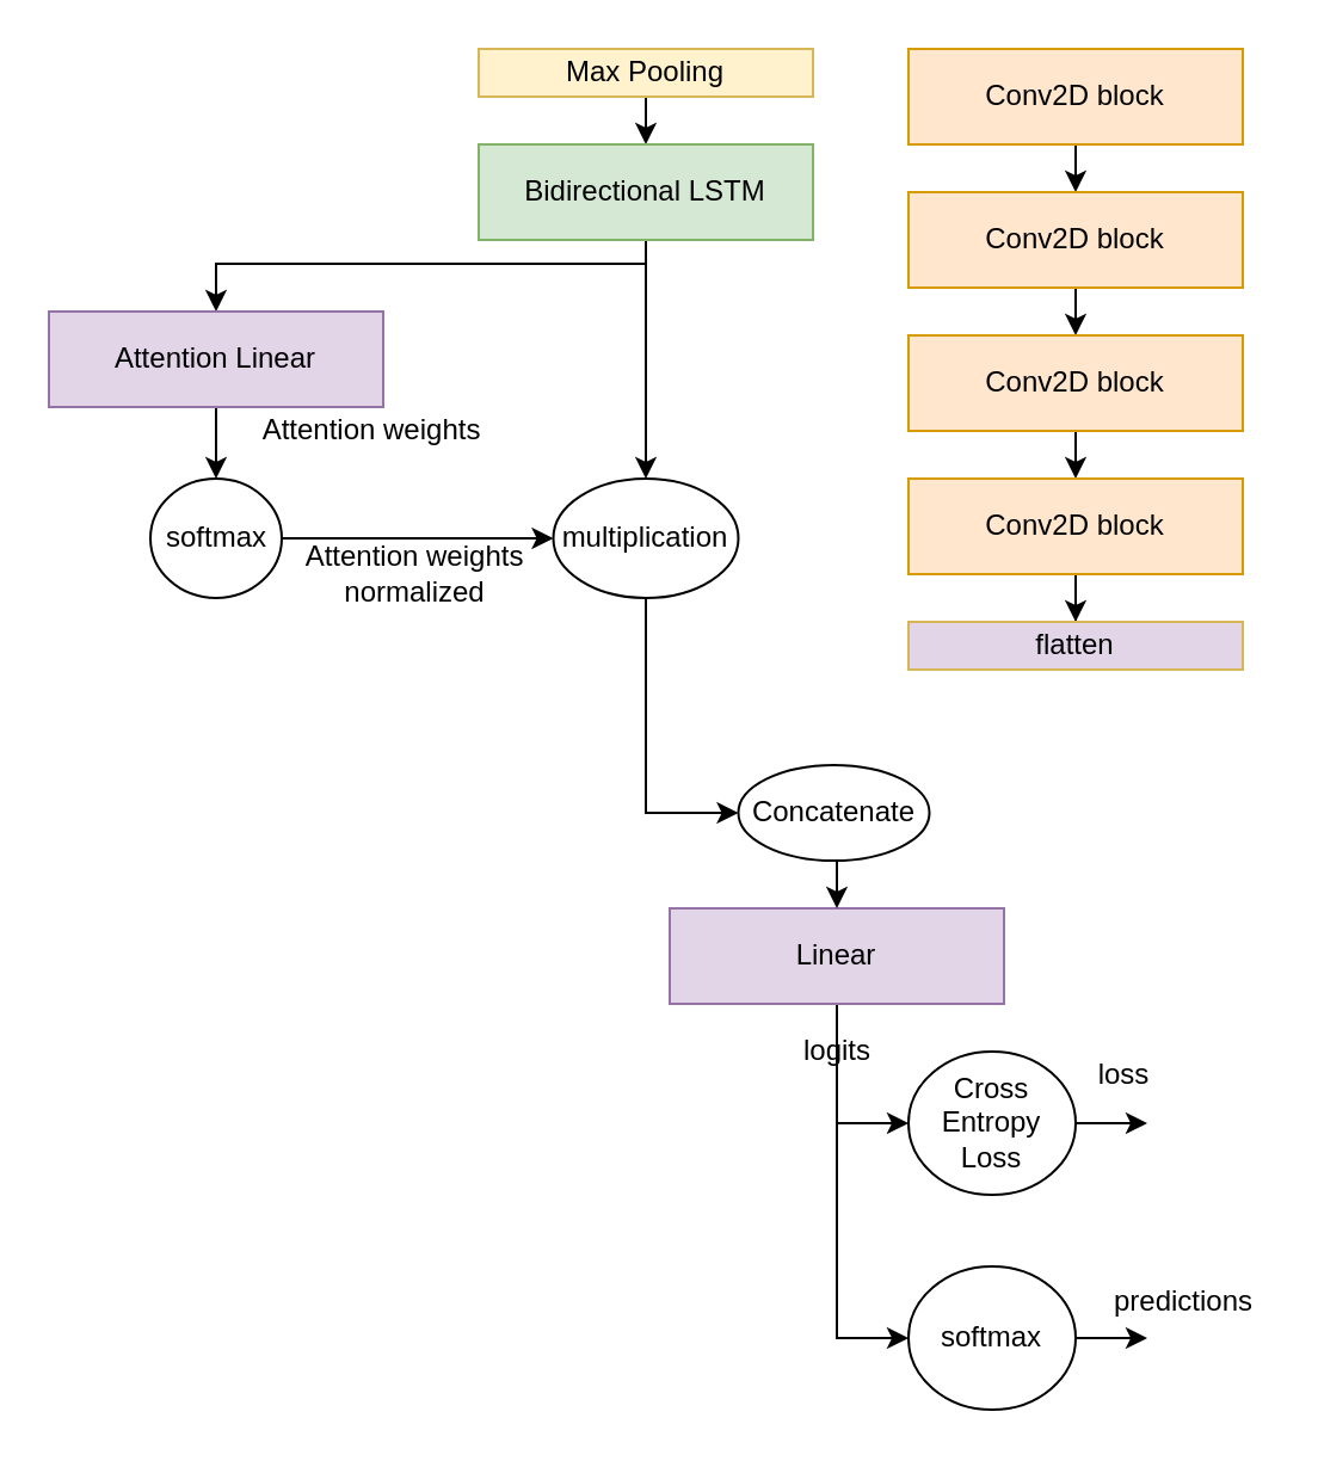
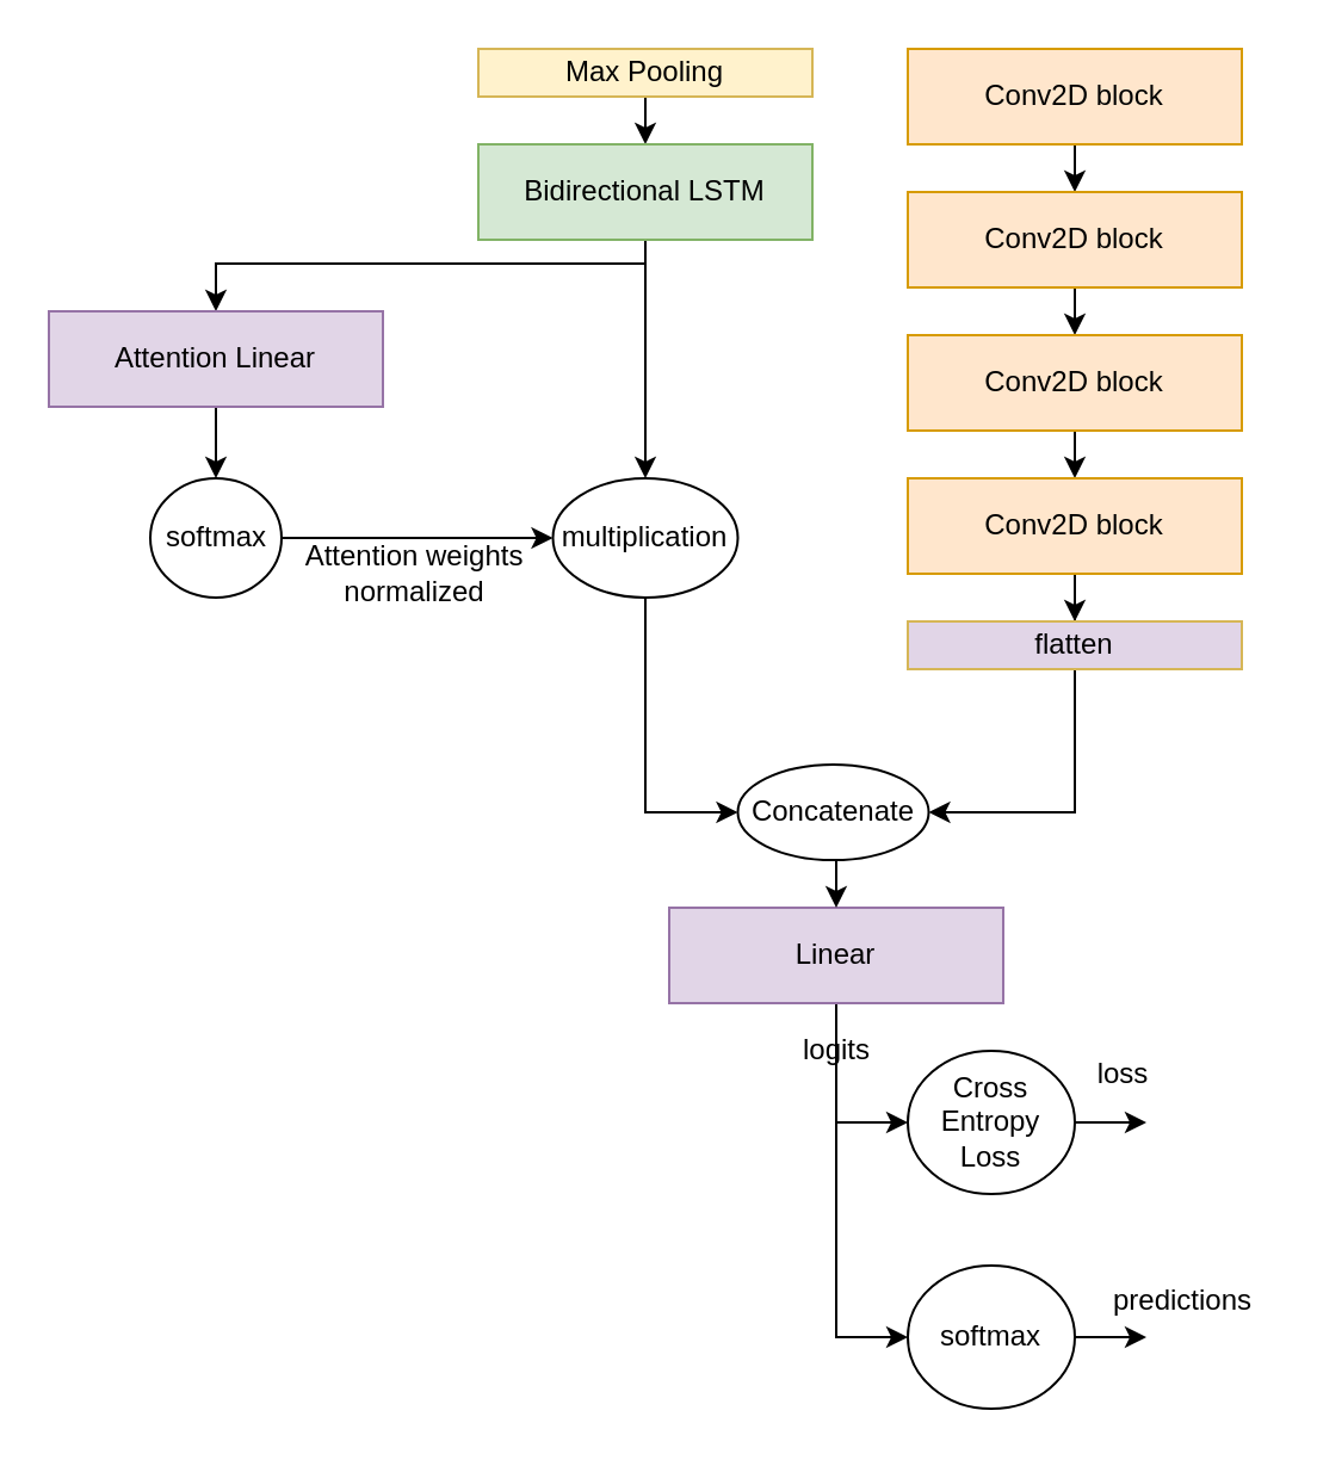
  <mxCell id="0" />
  <mxCell id="1" parent="0" />
  <mxCell id="2" style="edgeStyle=orthogonalEdgeStyle;rounded=0;orthogonalLoop=1;jettySize=auto;html=1;exitX=0.5;exitY=1;exitDx=0;exitDy=0;entryX=0.5;entryY=0;entryDx=0;entryDy=0;" parent="1" source="3" target="5" edge="1"><mxGeometry relative="1" as="geometry" /></mxCell>
  <mxCell id="3" value="Conv2D block" style="rounded=0;whiteSpace=wrap;html=1;fillColor=#ffe6cc;strokeColor=#d79b00;" parent="1" vertex="1"><mxGeometry x="380" y="20" width="140" height="40" as="geometry" /></mxCell>
  <mxCell id="4" style="edgeStyle=orthogonalEdgeStyle;rounded=0;orthogonalLoop=1;jettySize=auto;html=1;exitX=0.5;exitY=1;exitDx=0;exitDy=0;entryX=0.5;entryY=0;entryDx=0;entryDy=0;" parent="1" source="5" target="7" edge="1"><mxGeometry relative="1" as="geometry" /></mxCell>
  <mxCell id="5" value="Conv2D block" style="rounded=0;whiteSpace=wrap;html=1;fillColor=#ffe6cc;strokeColor=#d79b00;" parent="1" vertex="1"><mxGeometry x="380" y="80" width="140" height="40" as="geometry" /></mxCell>
  <mxCell id="6" style="edgeStyle=orthogonalEdgeStyle;rounded=0;orthogonalLoop=1;jettySize=auto;html=1;exitX=0.5;exitY=1;exitDx=0;exitDy=0;entryX=0.5;entryY=0;entryDx=0;entryDy=0;" parent="1" source="7" target="9" edge="1"><mxGeometry relative="1" as="geometry" /></mxCell>
  <mxCell id="7" value="Conv2D block" style="rounded=0;whiteSpace=wrap;html=1;fillColor=#ffe6cc;strokeColor=#d79b00;" parent="1" vertex="1"><mxGeometry x="380" y="140" width="140" height="40" as="geometry" /></mxCell>
  <mxCell id="8" style="edgeStyle=orthogonalEdgeStyle;rounded=0;orthogonalLoop=1;jettySize=auto;html=1;exitX=0.5;exitY=1;exitDx=0;exitDy=0;" parent="1" source="9" target="14" edge="1"><mxGeometry relative="1" as="geometry" /></mxCell>
  <mxCell id="9" value="Conv2D block" style="rounded=0;whiteSpace=wrap;html=1;fillColor=#ffe6cc;strokeColor=#d79b00;" parent="1" vertex="1"><mxGeometry x="380" y="200" width="140" height="40" as="geometry" /></mxCell>
  <mxCell id="10" style="edgeStyle=orthogonalEdgeStyle;rounded=0;orthogonalLoop=1;jettySize=auto;html=1;exitX=0.5;exitY=1;exitDx=0;exitDy=0;entryX=0;entryY=0.5;entryDx=0;entryDy=0;" parent="1" source="12" target="17" edge="1"><mxGeometry relative="1" as="geometry" /></mxCell>
  <mxCell id="11" style="edgeStyle=orthogonalEdgeStyle;rounded=0;orthogonalLoop=1;jettySize=auto;html=1;exitX=0.5;exitY=1;exitDx=0;exitDy=0;entryX=0;entryY=0.5;entryDx=0;entryDy=0;" parent="1" source="12" target="19" edge="1"><mxGeometry relative="1" as="geometry" /></mxCell>
  <mxCell id="12" value="Linear" style="rounded=0;whiteSpace=wrap;html=1;fillColor=#e1d5e7;strokeColor=#9673a6;" parent="1" vertex="1"><mxGeometry x="280" y="380" width="140" height="40" as="geometry" /></mxCell>
+ <mxCell id="13" style="edgeStyle=orthogonalEdgeStyle;rounded=0;orthogonalLoop=1;jettySize=auto;html=1;exitX=0.5;exitY=1;exitDx=0;exitDy=0;entryX=1;entryY=0.5;entryDx=0;entryDy=0;" edge="1" parent="1" source="14" target="26"><mxGeometry relative="1" as="geometry" /></mxCell>
  <mxCell id="14" value="flatten" style="rounded=0;whiteSpace=wrap;html=1;fillColor=#e1d5e7;strokeColor=#d6b656;" parent="1" vertex="1"><mxGeometry x="380" y="260" width="140" height="20" as="geometry" /></mxCell>
  <mxCell id="15" style="edgeStyle=orthogonalEdgeStyle;rounded=0;orthogonalLoop=1;jettySize=auto;html=1;exitX=0.5;exitY=1;exitDx=0;exitDy=0;" parent="1" edge="1"><mxGeometry relative="1" as="geometry"><mxPoint x="403" y="150" as="sourcePoint" /><mxPoint x="403" y="150" as="targetPoint" /></mxGeometry></mxCell>
  <mxCell id="16" style="edgeStyle=orthogonalEdgeStyle;rounded=0;orthogonalLoop=1;jettySize=auto;html=1;exitX=1;exitY=0.5;exitDx=0;exitDy=0;" parent="1" source="17" edge="1"><mxGeometry relative="1" as="geometry"><mxPoint x="480" y="470" as="targetPoint" /></mxGeometry></mxCell>
  <mxCell id="17" value="Cross&lt;br&gt;Entropy&lt;br&gt;Loss" style="ellipse;whiteSpace=wrap;html=1;" parent="1" vertex="1"><mxGeometry x="380" y="440" width="70" height="60" as="geometry" /></mxCell>
  <mxCell id="18" style="edgeStyle=orthogonalEdgeStyle;rounded=0;orthogonalLoop=1;jettySize=auto;html=1;exitX=1;exitY=0.5;exitDx=0;exitDy=0;" parent="1" source="19" edge="1"><mxGeometry relative="1" as="geometry"><mxPoint x="480" y="560" as="targetPoint" /></mxGeometry></mxCell>
  <mxCell id="19" value="softmax" style="ellipse;whiteSpace=wrap;html=1;" parent="1" vertex="1"><mxGeometry x="380" y="530" width="70" height="60" as="geometry" /></mxCell>
  <mxCell id="20" value="logits" style="text;html=1;resizable=0;autosize=1;align=center;verticalAlign=middle;points=[];fillColor=none;strokeColor=none;rounded=0;" parent="1" vertex="1"><mxGeometry x="330" y="430" width="40" height="20" as="geometry" /></mxCell>
  <mxCell id="21" value="predictions" style="text;html=1;resizable=0;autosize=1;align=center;verticalAlign=middle;points=[];fillColor=none;strokeColor=none;rounded=0;" parent="1" vertex="1"><mxGeometry x="460" y="535" width="70" height="20" as="geometry" /></mxCell>
  <mxCell id="22" value="loss" style="text;html=1;resizable=0;autosize=1;align=center;verticalAlign=middle;points=[];fillColor=none;strokeColor=none;rounded=0;" parent="1" vertex="1"><mxGeometry x="450" y="440" width="40" height="20" as="geometry" /></mxCell>
  <mxCell id="23" style="edgeStyle=orthogonalEdgeStyle;rounded=0;orthogonalLoop=1;jettySize=auto;html=1;exitX=0.5;exitY=1;exitDx=0;exitDy=0;entryX=0.5;entryY=0;entryDx=0;entryDy=0;" edge="1" parent="1" source="24" target="29"><mxGeometry relative="1" as="geometry" /></mxCell>
  <mxCell id="24" value="Max Pooling" style="rounded=0;whiteSpace=wrap;html=1;fillColor=#fff2cc;strokeColor=#d6b656;" vertex="1" parent="1"><mxGeometry x="200" y="20" width="140" height="20" as="geometry" /></mxCell>
  <mxCell id="25" style="edgeStyle=orthogonalEdgeStyle;rounded=0;orthogonalLoop=1;jettySize=auto;html=1;exitX=0.5;exitY=1;exitDx=0;exitDy=0;entryX=0.5;entryY=0;entryDx=0;entryDy=0;" edge="1" parent="1" source="26" target="12"><mxGeometry relative="1" as="geometry" /></mxCell>
  <mxCell id="26" value="Concatenate" style="ellipse;whiteSpace=wrap;html=1;" vertex="1" parent="1"><mxGeometry x="308.75" y="320" width="80" height="40" as="geometry" /></mxCell>
  <mxCell id="27" style="edgeStyle=orthogonalEdgeStyle;rounded=0;orthogonalLoop=1;jettySize=auto;html=1;exitX=0.5;exitY=1;exitDx=0;exitDy=0;entryX=0.5;entryY=0;entryDx=0;entryDy=0;" edge="1" parent="1" source="29" target="32"><mxGeometry relative="1" as="geometry"><Array as="points"><mxPoint x="270" y="110" /><mxPoint x="90" y="110" /></Array></mxGeometry></mxCell>
  <mxCell id="28" style="edgeStyle=orthogonalEdgeStyle;rounded=0;orthogonalLoop=1;jettySize=auto;html=1;entryX=0.5;entryY=0;entryDx=0;entryDy=0;" edge="1" parent="1" source="29" target="36"><mxGeometry relative="1" as="geometry" /></mxCell>
  <mxCell id="29" value="Bidirectional LSTM" style="rounded=0;whiteSpace=wrap;html=1;fillColor=#d5e8d4;strokeColor=#82b366;" vertex="1" parent="1"><mxGeometry x="200" y="60" width="140" height="40" as="geometry" /></mxCell>
  <mxCell id="30" style="edgeStyle=orthogonalEdgeStyle;rounded=0;orthogonalLoop=1;jettySize=auto;html=1;exitX=0.5;exitY=1;exitDx=0;exitDy=0;" edge="1" parent="1" source="29" target="29"><mxGeometry relative="1" as="geometry" /></mxCell>
  <mxCell id="31" style="edgeStyle=orthogonalEdgeStyle;rounded=0;orthogonalLoop=1;jettySize=auto;html=1;exitX=0.5;exitY=1;exitDx=0;exitDy=0;entryX=0.5;entryY=0;entryDx=0;entryDy=0;" edge="1" parent="1" source="32" target="34"><mxGeometry relative="1" as="geometry" /></mxCell>
  <mxCell id="32" value="Attention Linear" style="rounded=0;whiteSpace=wrap;html=1;fillColor=#e1d5e7;strokeColor=#9673a6;" vertex="1" parent="1"><mxGeometry x="20" y="130" width="140" height="40" as="geometry" /></mxCell>
  <mxCell id="33" style="edgeStyle=orthogonalEdgeStyle;rounded=0;orthogonalLoop=1;jettySize=auto;html=1;exitX=1;exitY=0.5;exitDx=0;exitDy=0;entryX=0;entryY=0.5;entryDx=0;entryDy=0;" edge="1" parent="1" source="34" target="36"><mxGeometry relative="1" as="geometry" /></mxCell>
  <mxCell id="34" value="softmax" style="ellipse;whiteSpace=wrap;html=1;" vertex="1" parent="1"><mxGeometry x="62.5" y="200" width="55" height="50" as="geometry" /></mxCell>
  <mxCell id="35" style="edgeStyle=orthogonalEdgeStyle;rounded=0;orthogonalLoop=1;jettySize=auto;html=1;exitX=0.5;exitY=1;exitDx=0;exitDy=0;entryX=0;entryY=0.5;entryDx=0;entryDy=0;" edge="1" parent="1" source="36" target="26"><mxGeometry relative="1" as="geometry" /></mxCell>
  <mxCell id="36" value="multiplication" style="ellipse;whiteSpace=wrap;html=1;" vertex="1" parent="1"><mxGeometry x="231.25" y="200" width="77.5" height="50" as="geometry" /></mxCell>
- <mxCell id="37" value="Attention weights" style="text;html=1;resizable=0;autosize=1;align=center;verticalAlign=middle;points=[];fillColor=none;strokeColor=none;rounded=0;" vertex="1" parent="1"><mxGeometry x="100" y="170" width="110" height="20" as="geometry" /></mxCell>
  <mxCell id="38" value="Attention weights&lt;br&gt;normalized" style="text;html=1;resizable=0;autosize=1;align=center;verticalAlign=middle;points=[];fillColor=none;strokeColor=none;rounded=0;" vertex="1" parent="1"><mxGeometry x="117.5" y="225" width="110" height="30" as="geometry" /></mxCell>
